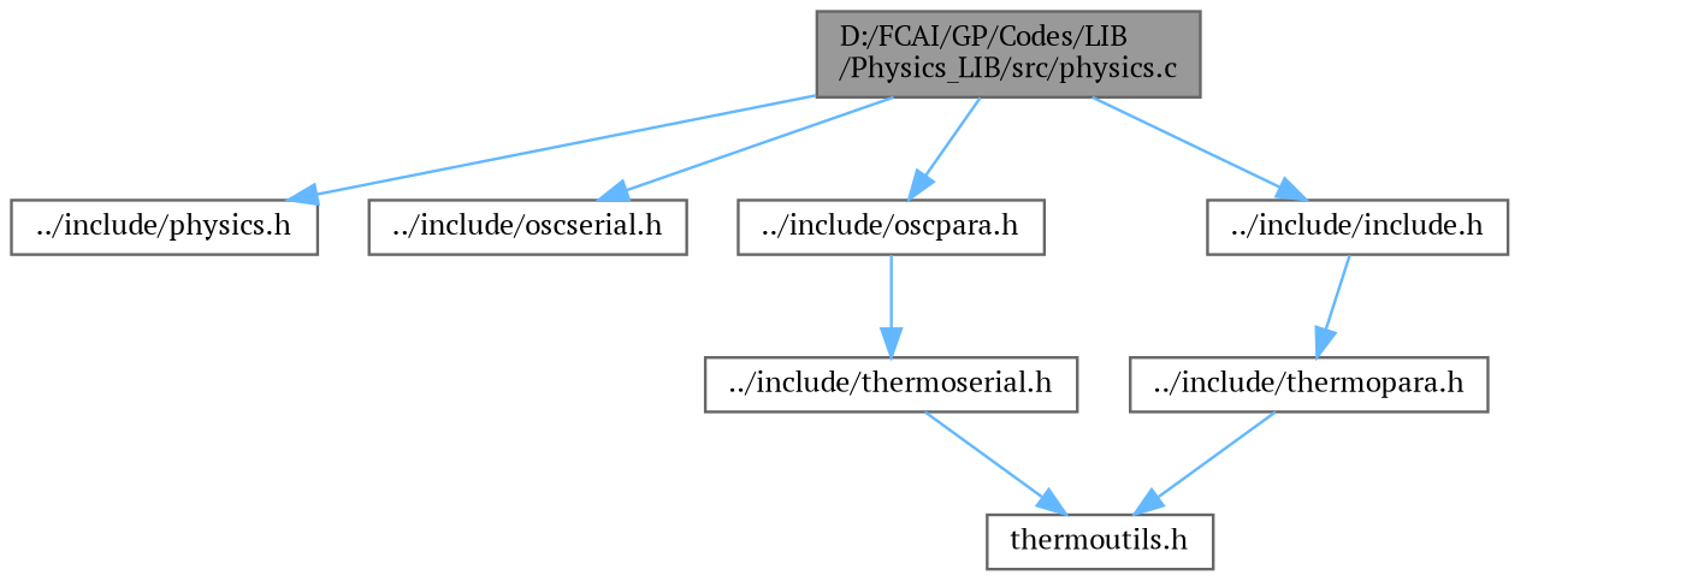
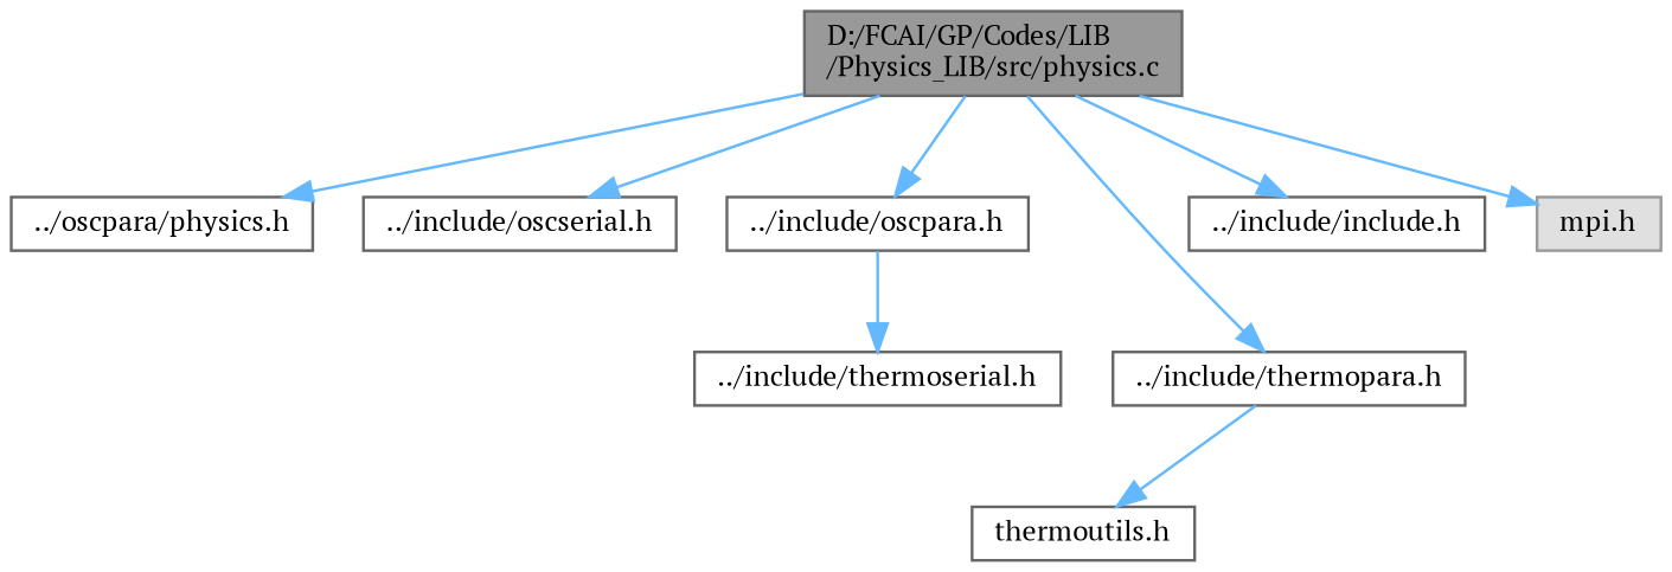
  digraph {
    fontname="PT Serif"
    node [color=grey40 fillcolor=white fontname="PT Serif" fontsize=10 shape=box style=filled]
    edge [color=steelblue1 fontname="PT Serif" fontsize=10 labelfontname=Helvetica labelfontsize=10 style=solid]
    n1 [color=gray40 fillcolor=grey60 fontcolor=black height=0.2 label="D:/FCAI/GP/Codes/LIB\l/Physics_LIB/src/physics.c" width=0.4]
-   n2 [height=0.2 label="../include/physics.h" width=0.4]
+   n2 [height=0.2 label="../oscpara/physics.h" width=0.4]
    n3 [height=0.2 label="../include/oscserial.h" width=0.4]
    n4 [height=0.2 label="../include/oscpara.h" width=0.4]
    n5 [height=0.2 label="../include/thermopara.h" width=0.4]
    n6 [height=0.2 label="../include/include.h" width=0.4]
+   n7 [color=grey60 fillcolor="#E0E0E0" height=0.2 label="mpi.h" width=0.4]
    n8 [height=0.2 label="../include/thermoserial.h" width=0.4]
    n9 [height=0.2 label="thermoutils.h" width=0.4]
    n1 -> n2
    n1 -> n3
    n1 -> n4
-   n6 -> n5
+   n1 -> n5
    n1 -> n6
+   n1 -> n7
    n4 -> n8
    n5 -> n9
-   n8 -> n9
  }
